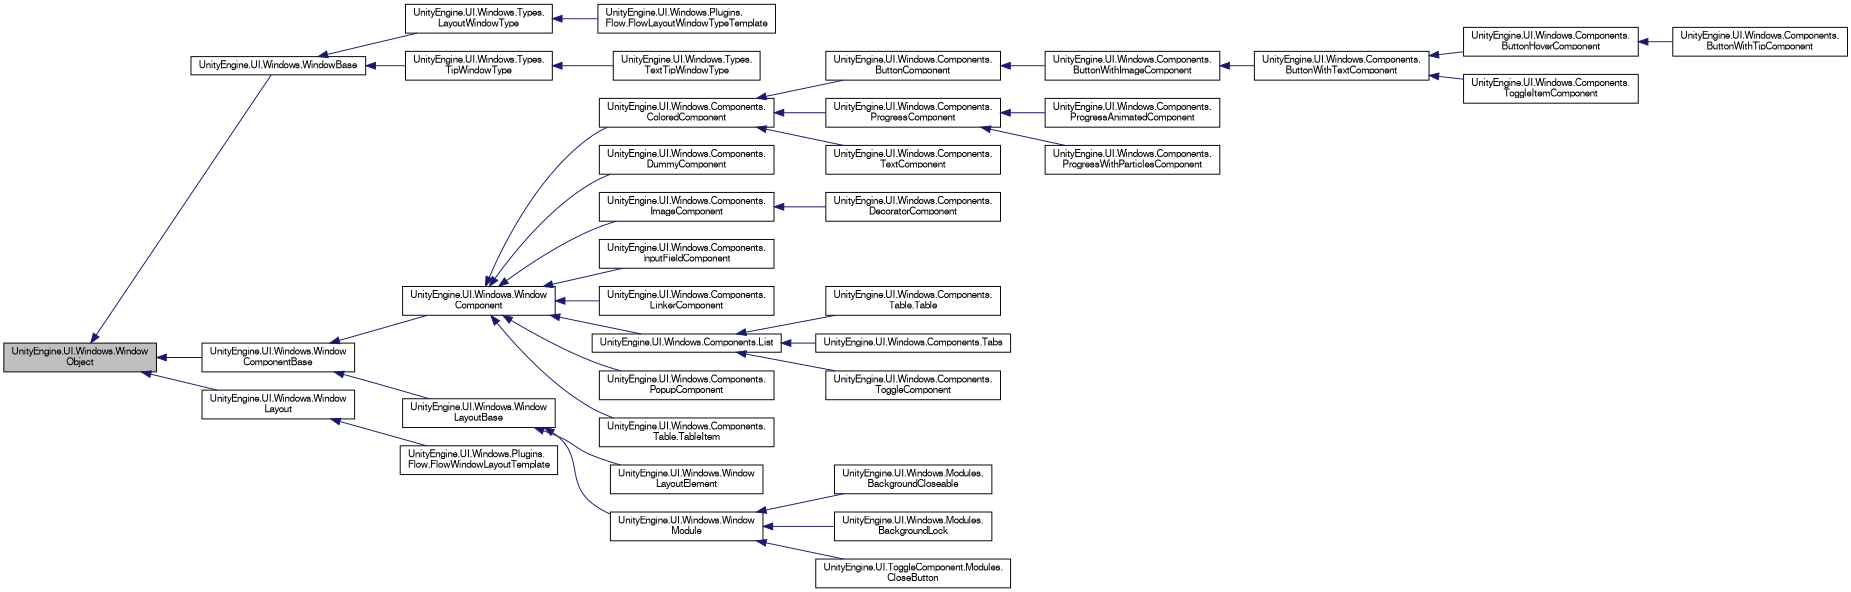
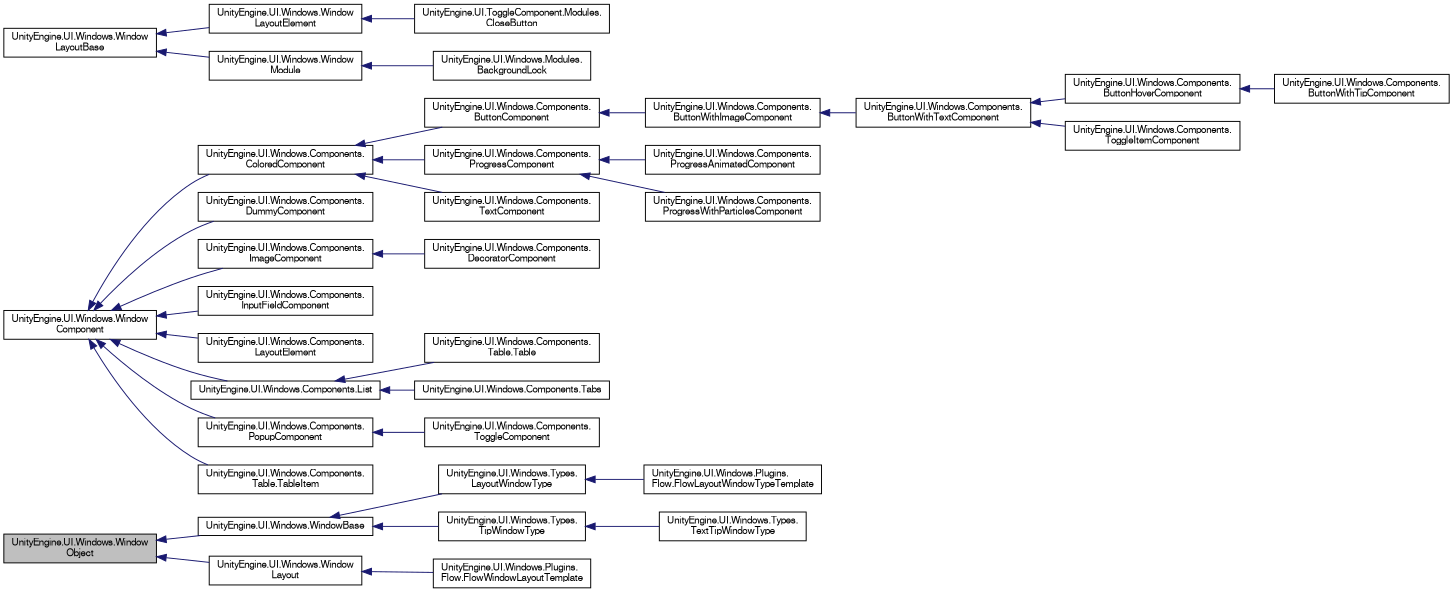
  digraph {
    rankdir=LR
    node [color=black fillcolor=white fontname=FreeSans fontsize=10 shape=record style=filled]
    edge [color=midnightblue dir=back fontname=FreeSans fontsize=10 labelfontname=FreeSans labelfontsize=10 style=solid]
    n1 [fillcolor=grey75 fontcolor=black height=0.2 label="UnityEngine.UI.Windows.Window\lObject" width=0.4]
    n2 [height=0.2 label="UnityEngine.UI.Windows.WindowBase" width=0.4]
-   n3 [height=0.2 label="UnityEngine.UI.Windows.Window\lComponentBase" width=0.4]
    n4 [height=0.2 label="UnityEngine.UI.Windows.Window\lLayout" width=0.4]
    n5 [height=0.2 label="UnityEngine.UI.Windows.Types.\lLayoutWindowType" width=0.4]
    n6 [height=0.2 label="UnityEngine.UI.Windows.Types.\lTipWindowType" width=0.4]
    n7 [height=0.2 label="UnityEngine.UI.Windows.Window\lComponent" width=0.4]
    n8 [height=0.2 label="UnityEngine.UI.Windows.Window\lLayoutBase" width=0.4]
    n9 [height=0.2 label="UnityEngine.UI.Windows.Plugins.\lFlow.FlowWindowLayoutTemplate" width=0.4]
    n10 [height=0.2 label="UnityEngine.UI.Windows.Plugins.\lFlow.FlowLayoutWindowTypeTemplate" width=0.4]
    n11 [height=0.2 label="UnityEngine.UI.Windows.Types.\lTextTipWindowType" width=0.4]
    n12 [height=0.2 label="UnityEngine.UI.Windows.Components.\lColoredComponent" width=0.4]
    n13 [height=0.2 label="UnityEngine.UI.Windows.Components.\lDummyComponent" width=0.4]
    n14 [height=0.2 label="UnityEngine.UI.Windows.Components.\lImageComponent" width=0.4]
    n15 [height=0.2 label="UnityEngine.UI.Windows.Components.\lInputFieldComponent" width=0.4]
-   n16 [height=0.2 label="UnityEngine.UI.Windows.Components.\lLinkerComponent" width=0.4]
+   n16 [height=0.2 label="UnityEngine.UI.Windows.Components.\lLayoutElement" width=0.4]
    n17 [height=0.2 label="UnityEngine.UI.Windows.Components.List" width=0.4]
    n18 [height=0.2 label="UnityEngine.UI.Windows.Components.\lPopupComponent" width=0.4]
    n19 [height=0.2 label="UnityEngine.UI.Windows.Components.\lTable.TableItem" width=0.4]
    n20 [height=0.2 label="UnityEngine.UI.Windows.Window\lLayoutElement" width=0.4]
    n21 [height=0.2 label="UnityEngine.UI.Windows.Window\lModule" width=0.4]
    n22 [height=0.2 label="UnityEngine.UI.Windows.Components.\lButtonComponent" width=0.4]
    n23 [height=0.2 label="UnityEngine.UI.Windows.Components.\lProgressComponent" width=0.4]
    n24 [height=0.2 label="UnityEngine.UI.Windows.Components.\lTextComponent" width=0.4]
    n25 [height=0.2 label="UnityEngine.UI.Windows.Components.\lDecoratorComponent" width=0.4]
    n26 [height=0.2 label="UnityEngine.UI.Windows.Components.\lTable.Table" width=0.4]
    n27 [height=0.2 label="UnityEngine.UI.Windows.Components.Tabs" width=0.4]
    n28 [height=0.2 label="UnityEngine.UI.Windows.Components.\lToggleComponent" width=0.4]
    n29 [height=0.2 label="UnityEngine.UI.Windows.Components.\lButtonWithImageComponent" width=0.4]
    n30 [height=0.2 label="UnityEngine.UI.Windows.Components.\lProgressAnimatedComponent" width=0.4]
    n31 [height=0.2 label="UnityEngine.UI.Windows.Components.\lProgressWithParticlesComponent" width=0.4]
    n32 [height=0.2 label="UnityEngine.UI.Windows.Components.\lButtonWithTextComponent" width=0.4]
    n33 [height=0.2 label="UnityEngine.UI.Windows.Components.\lButtonHoverComponent" width=0.4]
    n34 [height=0.2 label="UnityEngine.UI.Windows.Components.\lToggleItemComponent" width=0.4]
    n35 [height=0.2 label="UnityEngine.UI.Windows.Components.\lButtonWithTipComponent" width=0.4]
-   n36 [height=0.2 label="UnityEngine.UI.Windows.Modules.\lBackgroundCloseable" width=0.4]
    n37 [height=0.2 label="UnityEngine.UI.Windows.Modules.\lBackgroundLock" width=0.4]
    n38 [height=0.2 label="UnityEngine.UI.ToggleComponent.Modules.\lCloseButton" width=0.4]
    n1 -> n2
-   n1 -> n3
    n1 -> n4
    n2 -> n5
    n2 -> n6
-   n3 -> n7
-   n3 -> n8
    n4 -> n9
    n5 -> n10
    n6 -> n11
    n7 -> n12
    n7 -> n13
    n7 -> n14
    n7 -> n15
    n7 -> n16
    n7 -> n17
    n7 -> n18
    n7 -> n19
    n8 -> n20
    n8 -> n21
    n12 -> n22
    n12 -> n23
    n12 -> n24
    n14 -> n25
    n17 -> n26
    n17 -> n27
-   n17 -> n28
-   n21 -> n36
+   n18 -> n28
    n21 -> n37
-   n21 -> n38
+   n20 -> n38
    n22 -> n29
    n23 -> n30
    n23 -> n31
    n29 -> n32
    n32 -> n33
    n32 -> n34
    n33 -> n35
  }
